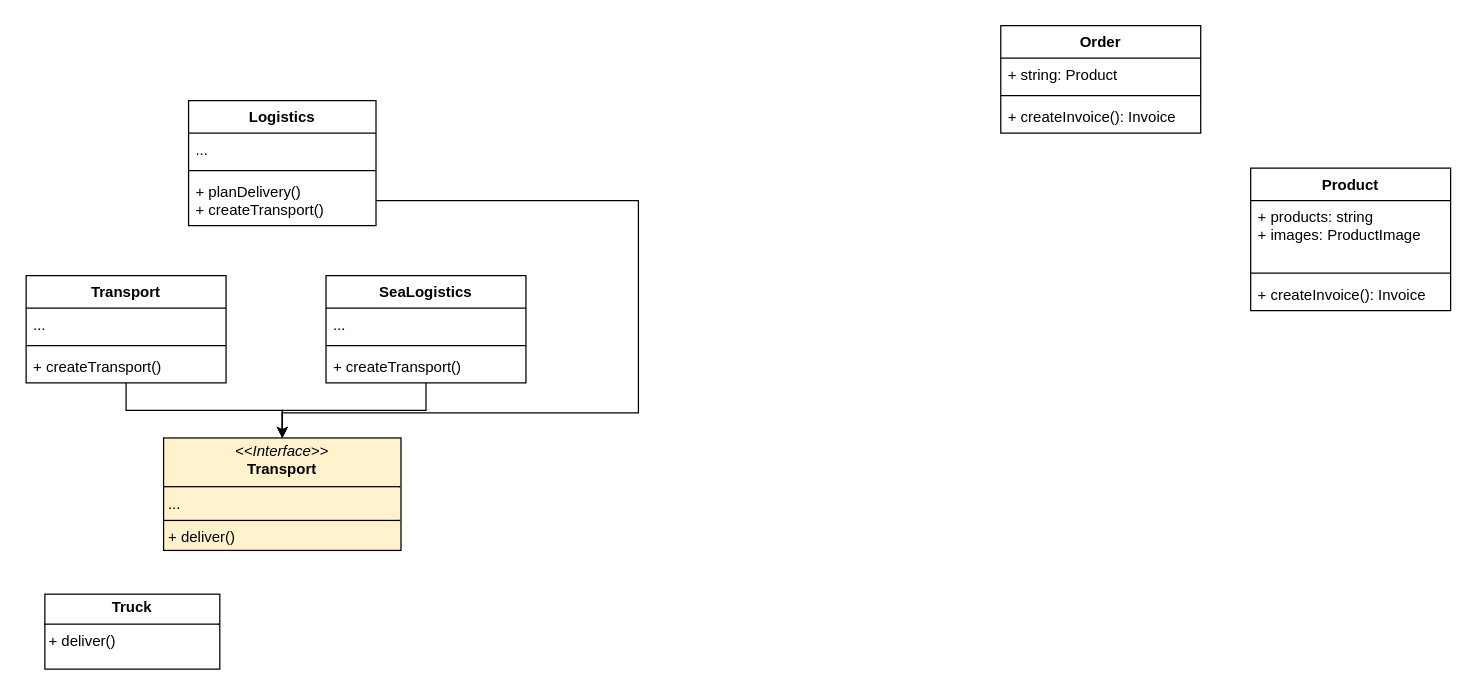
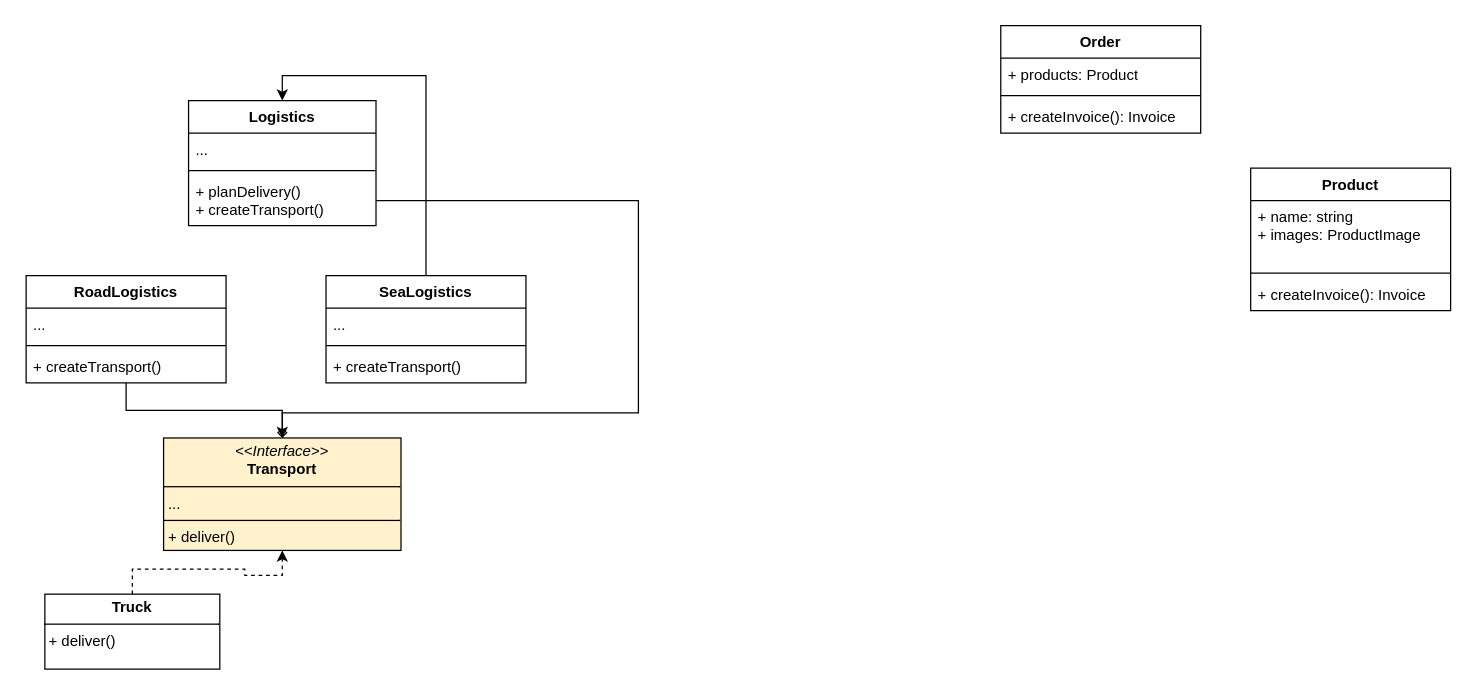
  <mxCell id="0" />
  <mxCell id="1" parent="0" />
  <mxCell id="2" value="Logistics" style="swimlane;fontStyle=1;align=center;verticalAlign=top;childLayout=stackLayout;horizontal=1;startSize=26;horizontalStack=0;resizeParent=1;resizeParentMax=0;resizeLast=0;collapsible=1;marginBottom=0;whiteSpace=wrap;html=1;" vertex="1" parent="1"><mxGeometry x="150" y="80" width="150" height="100" as="geometry"><mxRectangle x="290" y="150" width="90" height="30" as="alternateBounds" /></mxGeometry></mxCell>
  <mxCell id="3" value="..." style="text;strokeColor=none;fillColor=none;align=left;verticalAlign=top;spacingLeft=4;spacingRight=4;overflow=hidden;rotatable=0;points=[[0,0.5],[1,0.5]];portConstraint=eastwest;whiteSpace=wrap;html=1;" vertex="1" parent="2"><mxGeometry y="26" width="150" height="26" as="geometry" /></mxCell>
  <mxCell id="4" value="" style="line;strokeWidth=1;fillColor=none;align=left;verticalAlign=middle;spacingTop=-1;spacingLeft=3;spacingRight=3;rotatable=0;labelPosition=right;points=[];portConstraint=eastwest;strokeColor=inherit;" vertex="1" parent="2"><mxGeometry y="52" width="150" height="8" as="geometry" /></mxCell>
  <mxCell id="5" value="+ planDelivery()&lt;div&gt;+ createTransport()&lt;/div&gt;" style="text;strokeColor=none;fillColor=none;align=left;verticalAlign=top;spacingLeft=4;spacingRight=4;overflow=hidden;rotatable=0;points=[[0,0.5],[1,0.5]];portConstraint=eastwest;whiteSpace=wrap;html=1;" vertex="1" parent="2"><mxGeometry y="60" width="150" height="40" as="geometry" /></mxCell>
- <mxCell id="6" style="edgeStyle=orthogonalEdgeStyle;rounded=0;orthogonalLoop=1;jettySize=auto;html=1;" edge="1" parent="1" source="7" target="16"><mxGeometry relative="1" as="geometry" /></mxCell>
+ <mxCell id="6" style="edgeStyle=orthogonalEdgeStyle;rounded=0;orthogonalLoop=1;jettySize=auto;html=1;entryX=0.5;entryY=0;entryDx=0;entryDy=0;" edge="1" parent="1" source="7" target="2"><mxGeometry relative="1" as="geometry" /></mxCell>
  <mxCell id="7" value="SeaLogistics" style="swimlane;fontStyle=1;align=center;verticalAlign=top;childLayout=stackLayout;horizontal=1;startSize=26;horizontalStack=0;resizeParent=1;resizeParentMax=0;resizeLast=0;collapsible=1;marginBottom=0;whiteSpace=wrap;html=1;" vertex="1" parent="1"><mxGeometry x="260" y="220" width="160" height="86" as="geometry" /></mxCell>
  <mxCell id="8" value="..." style="text;strokeColor=none;fillColor=none;align=left;verticalAlign=top;spacingLeft=4;spacingRight=4;overflow=hidden;rotatable=0;points=[[0,0.5],[1,0.5]];portConstraint=eastwest;whiteSpace=wrap;html=1;" vertex="1" parent="7"><mxGeometry y="26" width="160" height="26" as="geometry" /></mxCell>
  <mxCell id="9" value="" style="line;strokeWidth=1;fillColor=none;align=left;verticalAlign=middle;spacingTop=-1;spacingLeft=3;spacingRight=3;rotatable=0;labelPosition=right;points=[];portConstraint=eastwest;strokeColor=inherit;" vertex="1" parent="7"><mxGeometry y="52" width="160" height="8" as="geometry" /></mxCell>
  <mxCell id="10" value="+ createTransport()" style="text;strokeColor=none;fillColor=none;align=left;verticalAlign=top;spacingLeft=4;spacingRight=4;overflow=hidden;rotatable=0;points=[[0,0.5],[1,0.5]];portConstraint=eastwest;whiteSpace=wrap;html=1;" vertex="1" parent="7"><mxGeometry y="60" width="160" height="26" as="geometry" /></mxCell>
  <mxCell id="11" style="edgeStyle=orthogonalEdgeStyle;rounded=0;orthogonalLoop=1;jettySize=auto;html=1;" edge="1" parent="1" source="12" target="16"><mxGeometry relative="1" as="geometry" /></mxCell>
- <mxCell id="12" value="Transport" style="swimlane;fontStyle=1;align=center;verticalAlign=top;childLayout=stackLayout;horizontal=1;startSize=26;horizontalStack=0;resizeParent=1;resizeParentMax=0;resizeLast=0;collapsible=1;marginBottom=0;whiteSpace=wrap;html=1;" vertex="1" parent="1"><mxGeometry x="20" y="220" width="160" height="86" as="geometry" /></mxCell>
+ <mxCell id="12" value="RoadLogistics" style="swimlane;fontStyle=1;align=center;verticalAlign=top;childLayout=stackLayout;horizontal=1;startSize=26;horizontalStack=0;resizeParent=1;resizeParentMax=0;resizeLast=0;collapsible=1;marginBottom=0;whiteSpace=wrap;html=1;" vertex="1" parent="1"><mxGeometry x="20" y="220" width="160" height="86" as="geometry" /></mxCell>
  <mxCell id="13" value="..." style="text;strokeColor=none;fillColor=none;align=left;verticalAlign=top;spacingLeft=4;spacingRight=4;overflow=hidden;rotatable=0;points=[[0,0.5],[1,0.5]];portConstraint=eastwest;whiteSpace=wrap;html=1;" vertex="1" parent="12"><mxGeometry y="26" width="160" height="26" as="geometry" /></mxCell>
  <mxCell id="14" value="" style="line;strokeWidth=1;fillColor=none;align=left;verticalAlign=middle;spacingTop=-1;spacingLeft=3;spacingRight=3;rotatable=0;labelPosition=right;points=[];portConstraint=eastwest;strokeColor=inherit;" vertex="1" parent="12"><mxGeometry y="52" width="160" height="8" as="geometry" /></mxCell>
  <mxCell id="15" value="+ createTransport()" style="text;strokeColor=none;fillColor=none;align=left;verticalAlign=top;spacingLeft=4;spacingRight=4;overflow=hidden;rotatable=0;points=[[0,0.5],[1,0.5]];portConstraint=eastwest;whiteSpace=wrap;html=1;" vertex="1" parent="12"><mxGeometry y="60" width="160" height="26" as="geometry" /></mxCell>
  <mxCell id="16" value="&lt;p style=&quot;margin:0px;margin-top:4px;text-align:center;&quot;&gt;&lt;i&gt;&amp;lt;&amp;lt;Interface&amp;gt;&amp;gt;&lt;/i&gt;&lt;br&gt;&lt;b&gt;Transport&lt;/b&gt;&lt;/p&gt;&lt;hr size=&quot;1&quot; style=&quot;border-style:solid;&quot;&gt;&lt;p style=&quot;margin:0px;margin-left:4px;&quot;&gt;...&lt;/p&gt;&lt;hr size=&quot;1&quot; style=&quot;border-style:solid;&quot;&gt;&lt;p style=&quot;margin:0px;margin-left:4px;&quot;&gt;+ deliver()&lt;br&gt;&lt;/p&gt;" style="verticalAlign=top;align=left;overflow=fill;html=1;whiteSpace=wrap;fillColor=#fff2cc;" vertex="1" parent="1"><mxGeometry x="130" y="350" width="190" height="90" as="geometry" /></mxCell>
+ <mxCell id="17" style="edgeStyle=orthogonalEdgeStyle;rounded=0;orthogonalLoop=1;jettySize=auto;html=1;entryX=0.5;entryY=1;entryDx=0;entryDy=0;dashed=1;" edge="1" parent="1" source="18" target="16"><mxGeometry relative="1" as="geometry" /></mxCell>
  <mxCell id="18" value="&lt;p style=&quot;margin:0px;margin-top:4px;text-align:center;&quot;&gt;&lt;b&gt;Truck&lt;/b&gt;&lt;/p&gt;&lt;hr size=&quot;1&quot; style=&quot;border-style:solid;&quot;&gt;&lt;div style=&quot;height:2px;&quot;&gt;&amp;nbsp;+ deliver()&lt;/div&gt;" style="verticalAlign=top;align=left;overflow=fill;html=1;whiteSpace=wrap;" vertex="1" parent="1"><mxGeometry x="35" y="475" width="140" height="60" as="geometry" /></mxCell>
- <mxCell id="19" style="edgeStyle=orthogonalEdgeStyle;rounded=0;orthogonalLoop=1;jettySize=auto;html=1;entryX=0.5;entryY=0;entryDx=0;entryDy=0;endArrow=open;endFill=0;" edge="1" parent="1" source="5" target="16"><mxGeometry relative="1" as="geometry"><Array as="points"><mxPoint x="510" y="160" /><mxPoint x="510" y="330" /><mxPoint x="225" y="330" /></Array></mxGeometry></mxCell>
+ <mxCell id="19" style="edgeStyle=orthogonalEdgeStyle;rounded=0;orthogonalLoop=1;jettySize=auto;html=1;entryX=0.5;entryY=0;entryDx=0;entryDy=0;endArrow=diamond;endFill=0;" edge="1" parent="1" source="5" target="16"><mxGeometry relative="1" as="geometry"><Array as="points"><mxPoint x="510" y="160" /><mxPoint x="510" y="330" /><mxPoint x="225" y="330" /></Array></mxGeometry></mxCell>
  <mxCell id="20" value="Order" style="swimlane;fontStyle=1;align=center;verticalAlign=top;childLayout=stackLayout;horizontal=1;startSize=26;horizontalStack=0;resizeParent=1;resizeParentMax=0;resizeLast=0;collapsible=1;marginBottom=0;whiteSpace=wrap;html=1;" vertex="1" parent="1"><mxGeometry x="800" y="20" width="160" height="86" as="geometry" /></mxCell>
- <mxCell id="21" value="+ string: Product" style="text;strokeColor=none;fillColor=none;align=left;verticalAlign=top;spacingLeft=4;spacingRight=4;overflow=hidden;rotatable=0;points=[[0,0.5],[1,0.5]];portConstraint=eastwest;whiteSpace=wrap;html=1;" vertex="1" parent="20"><mxGeometry y="26" width="160" height="26" as="geometry" /></mxCell>
+ <mxCell id="21" value="+ products: Product" style="text;strokeColor=none;fillColor=none;align=left;verticalAlign=top;spacingLeft=4;spacingRight=4;overflow=hidden;rotatable=0;points=[[0,0.5],[1,0.5]];portConstraint=eastwest;whiteSpace=wrap;html=1;" vertex="1" parent="20"><mxGeometry y="26" width="160" height="26" as="geometry" /></mxCell>
  <mxCell id="22" value="" style="line;strokeWidth=1;fillColor=none;align=left;verticalAlign=middle;spacingTop=-1;spacingLeft=3;spacingRight=3;rotatable=0;labelPosition=right;points=[];portConstraint=eastwest;strokeColor=inherit;" vertex="1" parent="20"><mxGeometry y="52" width="160" height="8" as="geometry" /></mxCell>
  <mxCell id="23" value="+ createInvoice(): Invoice" style="text;strokeColor=none;fillColor=none;align=left;verticalAlign=top;spacingLeft=4;spacingRight=4;overflow=hidden;rotatable=0;points=[[0,0.5],[1,0.5]];portConstraint=eastwest;whiteSpace=wrap;html=1;" vertex="1" parent="20"><mxGeometry y="60" width="160" height="26" as="geometry" /></mxCell>
  <mxCell id="24" value="Product" style="swimlane;fontStyle=1;align=center;verticalAlign=top;childLayout=stackLayout;horizontal=1;startSize=26;horizontalStack=0;resizeParent=1;resizeParentMax=0;resizeLast=0;collapsible=1;marginBottom=0;whiteSpace=wrap;html=1;" vertex="1" parent="1"><mxGeometry x="1000" y="134" width="160" height="114" as="geometry" /></mxCell>
- <mxCell id="25" value="+ products: string&lt;div&gt;+ images: ProductImage&lt;/div&gt;" style="text;strokeColor=none;fillColor=none;align=left;verticalAlign=top;spacingLeft=4;spacingRight=4;overflow=hidden;rotatable=0;points=[[0,0.5],[1,0.5]];portConstraint=eastwest;whiteSpace=wrap;html=1;" vertex="1" parent="24"><mxGeometry y="26" width="160" height="54" as="geometry" /></mxCell>
+ <mxCell id="25" value="+ name: string&lt;div&gt;+ images: ProductImage&lt;/div&gt;" style="text;strokeColor=none;fillColor=none;align=left;verticalAlign=top;spacingLeft=4;spacingRight=4;overflow=hidden;rotatable=0;points=[[0,0.5],[1,0.5]];portConstraint=eastwest;whiteSpace=wrap;html=1;" vertex="1" parent="24"><mxGeometry y="26" width="160" height="54" as="geometry" /></mxCell>
  <mxCell id="26" value="" style="line;strokeWidth=1;fillColor=none;align=left;verticalAlign=middle;spacingTop=-1;spacingLeft=3;spacingRight=3;rotatable=0;labelPosition=right;points=[];portConstraint=eastwest;strokeColor=inherit;" vertex="1" parent="24"><mxGeometry y="80" width="160" height="8" as="geometry" /></mxCell>
  <mxCell id="27" value="+ createInvoice(): Invoice" style="text;strokeColor=none;fillColor=none;align=left;verticalAlign=top;spacingLeft=4;spacingRight=4;overflow=hidden;rotatable=0;points=[[0,0.5],[1,0.5]];portConstraint=eastwest;whiteSpace=wrap;html=1;" vertex="1" parent="24"><mxGeometry y="88" width="160" height="26" as="geometry" /></mxCell>
